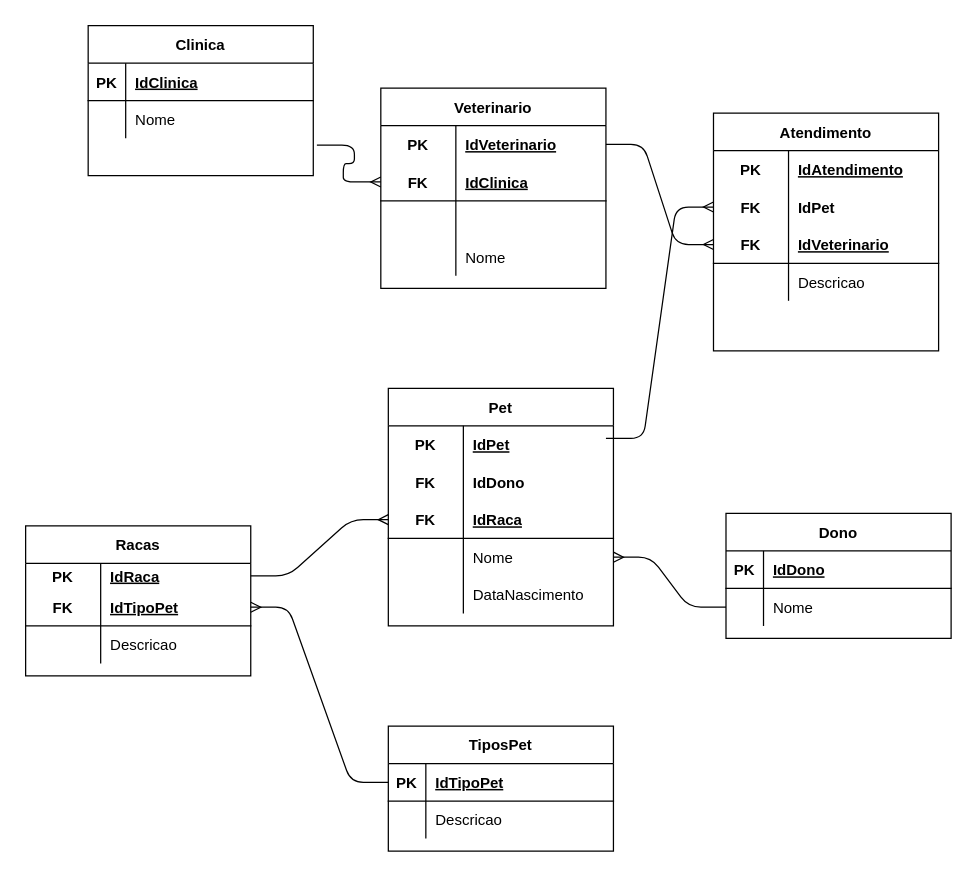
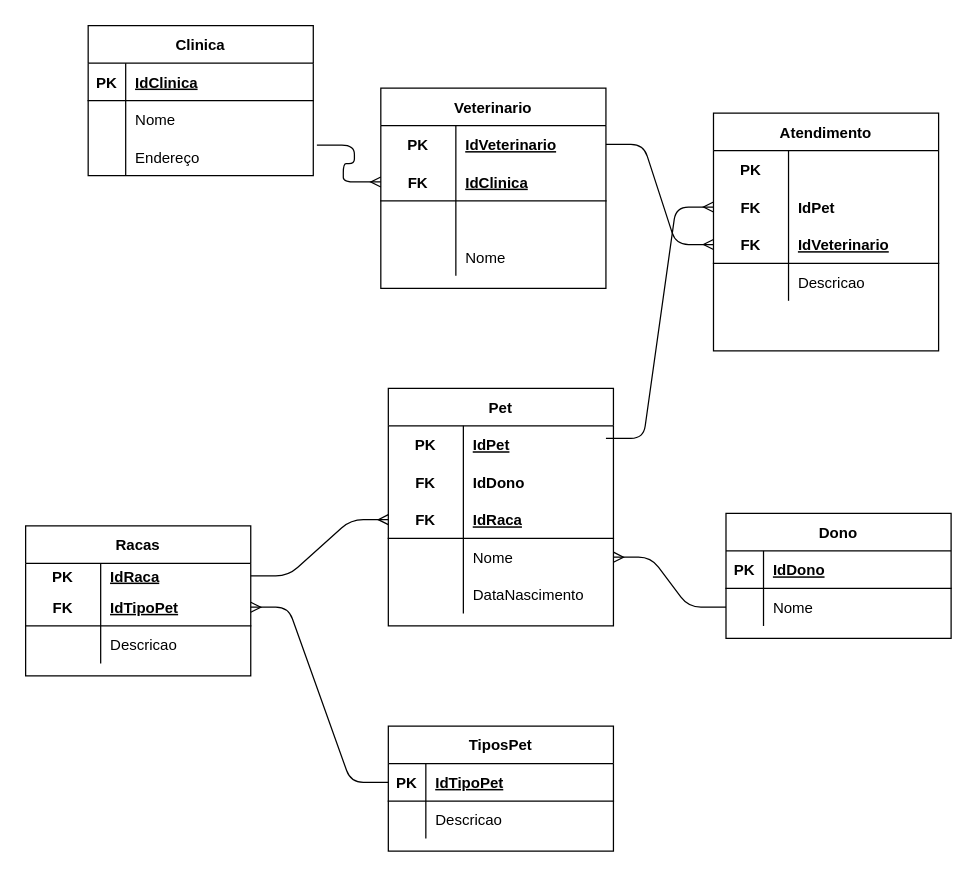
  <mxCell id="0" />
  <mxCell id="1" parent="0" />
  <mxCell id="2" value="Clinica" style="shape=table;startSize=30;container=1;collapsible=1;childLayout=tableLayout;fixedRows=1;rowLines=0;fontStyle=1;align=center;resizeLast=1;" vertex="1" parent="1"><mxGeometry x="70" y="20" width="180" height="120" as="geometry" /></mxCell>
  <mxCell id="3" value="" style="shape=partialRectangle;collapsible=0;dropTarget=0;pointerEvents=0;fillColor=none;top=0;left=0;bottom=1;right=0;points=[[0,0.5],[1,0.5]];portConstraint=eastwest;" vertex="1" parent="2"><mxGeometry y="30" width="180" height="30" as="geometry" /></mxCell>
  <mxCell id="4" value="PK" style="shape=partialRectangle;connectable=0;fillColor=none;top=0;left=0;bottom=0;right=0;fontStyle=1;overflow=hidden;" vertex="1" parent="3"><mxGeometry width="30" height="30" as="geometry" /></mxCell>
  <mxCell id="5" value="IdClinica" style="shape=partialRectangle;connectable=0;fillColor=none;top=0;left=0;bottom=0;right=0;align=left;spacingLeft=6;fontStyle=5;overflow=hidden;" vertex="1" parent="3"><mxGeometry x="30" width="150" height="30" as="geometry" /></mxCell>
  <mxCell id="6" value="" style="shape=partialRectangle;collapsible=0;dropTarget=0;pointerEvents=0;fillColor=none;top=0;left=0;bottom=0;right=0;points=[[0,0.5],[1,0.5]];portConstraint=eastwest;" vertex="1" parent="2"><mxGeometry y="60" width="180" height="30" as="geometry" /></mxCell>
  <mxCell id="7" value="" style="shape=partialRectangle;connectable=0;fillColor=none;top=0;left=0;bottom=0;right=0;editable=1;overflow=hidden;" vertex="1" parent="6"><mxGeometry width="30" height="30" as="geometry" /></mxCell>
  <mxCell id="8" value="Nome" style="shape=partialRectangle;connectable=0;fillColor=none;top=0;left=0;bottom=0;right=0;align=left;spacingLeft=6;overflow=hidden;" vertex="1" parent="6"><mxGeometry x="30" width="150" height="30" as="geometry" /></mxCell>
  <mxCell id="9" value="" style="shape=partialRectangle;collapsible=0;dropTarget=0;pointerEvents=0;fillColor=none;top=0;left=0;bottom=0;right=0;points=[[0,0.5],[1,0.5]];portConstraint=eastwest;" vertex="1" parent="2"><mxGeometry y="90" width="180" height="30" as="geometry" /></mxCell>
  <mxCell id="10" value="" style="shape=partialRectangle;connectable=0;fillColor=none;top=0;left=0;bottom=0;right=0;editable=1;overflow=hidden;" vertex="1" parent="9"><mxGeometry width="30" height="30" as="geometry" /></mxCell>
+ <mxCell id="11" value="Endereço" style="shape=partialRectangle;connectable=0;fillColor=none;top=0;left=0;bottom=0;right=0;align=left;spacingLeft=6;overflow=hidden;" vertex="1" parent="9"><mxGeometry x="30" width="150" height="30" as="geometry" /></mxCell>
  <mxCell id="12" value="Veterinario" style="shape=table;startSize=30;container=1;collapsible=1;childLayout=tableLayout;fixedRows=1;rowLines=0;fontStyle=1;align=center;resizeLast=1;" vertex="1" parent="1"><mxGeometry x="304" y="70" width="180" height="160" as="geometry" /></mxCell>
  <mxCell id="13" value="" style="shape=partialRectangle;collapsible=0;dropTarget=0;pointerEvents=0;fillColor=none;top=0;left=0;bottom=0;right=0;points=[[0,0.5],[1,0.5]];portConstraint=eastwest;" vertex="1" parent="12"><mxGeometry y="30" width="180" height="30" as="geometry" /></mxCell>
  <mxCell id="14" value="PK" style="shape=partialRectangle;connectable=0;fillColor=none;top=0;left=0;bottom=0;right=0;fontStyle=1;overflow=hidden;" vertex="1" parent="13"><mxGeometry width="60" height="30" as="geometry" /></mxCell>
  <mxCell id="15" value="IdVeterinario" style="shape=partialRectangle;connectable=0;fillColor=none;top=0;left=0;bottom=0;right=0;align=left;spacingLeft=6;fontStyle=5;overflow=hidden;" vertex="1" parent="13"><mxGeometry x="60" width="120" height="30" as="geometry" /></mxCell>
  <mxCell id="16" value="" style="shape=partialRectangle;collapsible=0;dropTarget=0;pointerEvents=0;fillColor=none;top=0;left=0;bottom=1;right=0;points=[[0,0.5],[1,0.5]];portConstraint=eastwest;" vertex="1" parent="12"><mxGeometry y="60" width="180" height="30" as="geometry" /></mxCell>
  <mxCell id="17" value="FK" style="shape=partialRectangle;connectable=0;fillColor=none;top=0;left=0;bottom=0;right=0;fontStyle=1;overflow=hidden;" vertex="1" parent="16"><mxGeometry width="60" height="30" as="geometry" /></mxCell>
  <mxCell id="18" value="IdClinica" style="shape=partialRectangle;connectable=0;fillColor=none;top=0;left=0;bottom=0;right=0;align=left;spacingLeft=6;fontStyle=5;overflow=hidden;" vertex="1" parent="16"><mxGeometry x="60" width="120" height="30" as="geometry" /></mxCell>
  <mxCell id="19" value="" style="shape=partialRectangle;collapsible=0;dropTarget=0;pointerEvents=0;fillColor=none;top=0;left=0;bottom=0;right=0;points=[[0,0.5],[1,0.5]];portConstraint=eastwest;" vertex="1" parent="12"><mxGeometry y="90" width="180" height="30" as="geometry" /></mxCell>
  <mxCell id="20" value="" style="shape=partialRectangle;connectable=0;fillColor=none;top=0;left=0;bottom=0;right=0;editable=1;overflow=hidden;" vertex="1" parent="19"><mxGeometry width="60" height="30" as="geometry" /></mxCell>
  <mxCell id="21" value="" style="shape=partialRectangle;collapsible=0;dropTarget=0;pointerEvents=0;fillColor=none;top=0;left=0;bottom=0;right=0;points=[[0,0.5],[1,0.5]];portConstraint=eastwest;" vertex="1" parent="12"><mxGeometry y="120" width="180" height="30" as="geometry" /></mxCell>
  <mxCell id="22" value="" style="shape=partialRectangle;connectable=0;fillColor=none;top=0;left=0;bottom=0;right=0;editable=1;overflow=hidden;" vertex="1" parent="21"><mxGeometry width="60" height="30" as="geometry" /></mxCell>
  <mxCell id="23" value="Nome" style="shape=partialRectangle;connectable=0;fillColor=none;top=0;left=0;bottom=0;right=0;align=left;spacingLeft=6;overflow=hidden;" vertex="1" parent="21"><mxGeometry x="60" width="120" height="30" as="geometry" /></mxCell>
  <mxCell id="24" value="Atendimento" style="shape=table;startSize=30;container=1;collapsible=1;childLayout=tableLayout;fixedRows=1;rowLines=0;fontStyle=1;align=center;resizeLast=1;" vertex="1" parent="1"><mxGeometry x="570" y="90" width="180" height="190" as="geometry" /></mxCell>
  <mxCell id="25" value="" style="shape=partialRectangle;collapsible=0;dropTarget=0;pointerEvents=0;fillColor=none;top=0;left=0;bottom=0;right=0;points=[[0,0.5],[1,0.5]];portConstraint=eastwest;" vertex="1" parent="24"><mxGeometry y="30" width="180" height="30" as="geometry" /></mxCell>
  <mxCell id="26" value="PK" style="shape=partialRectangle;connectable=0;fillColor=none;top=0;left=0;bottom=0;right=0;fontStyle=1;overflow=hidden;" vertex="1" parent="25"><mxGeometry width="60" height="30" as="geometry" /></mxCell>
- <mxCell id="27" value="IdAtendimento" style="shape=partialRectangle;connectable=0;fillColor=none;top=0;left=0;bottom=0;right=0;align=left;spacingLeft=6;fontStyle=5;overflow=hidden;" vertex="1" parent="25"><mxGeometry x="60" width="120" height="30" as="geometry" /></mxCell>
  <mxCell id="28" value="" style="shape=partialRectangle;collapsible=0;dropTarget=0;pointerEvents=0;fillColor=none;top=0;left=0;bottom=0;right=0;points=[[0,0.5],[1,0.5]];portConstraint=eastwest;" vertex="1" parent="24"><mxGeometry y="60" width="180" height="30" as="geometry" /></mxCell>
  <mxCell id="29" value="FK" style="shape=partialRectangle;connectable=0;fillColor=none;top=0;left=0;bottom=0;right=0;fontStyle=1;overflow=hidden;" vertex="1" parent="28"><mxGeometry width="60" height="30" as="geometry" /></mxCell>
  <mxCell id="30" value="IdPet" style="shape=partialRectangle;connectable=0;fillColor=none;top=0;left=0;bottom=0;right=0;align=left;spacingLeft=6;fontStyle=1;overflow=hidden;" vertex="1" parent="28"><mxGeometry x="60" width="120" height="30" as="geometry" /></mxCell>
  <mxCell id="31" value="" style="shape=partialRectangle;collapsible=0;dropTarget=0;pointerEvents=0;fillColor=none;top=0;left=0;bottom=1;right=0;points=[[0,0.5],[1,0.5]];portConstraint=eastwest;" vertex="1" parent="24"><mxGeometry y="90" width="180" height="30" as="geometry" /></mxCell>
  <mxCell id="32" value="FK" style="shape=partialRectangle;connectable=0;fillColor=none;top=0;left=0;bottom=0;right=0;fontStyle=1;overflow=hidden;" vertex="1" parent="31"><mxGeometry width="60" height="30" as="geometry" /></mxCell>
  <mxCell id="33" value="IdVeterinario" style="shape=partialRectangle;connectable=0;fillColor=none;top=0;left=0;bottom=0;right=0;align=left;spacingLeft=6;fontStyle=5;overflow=hidden;" vertex="1" parent="31"><mxGeometry x="60" width="120" height="30" as="geometry" /></mxCell>
  <mxCell id="34" value="" style="shape=partialRectangle;collapsible=0;dropTarget=0;pointerEvents=0;fillColor=none;top=0;left=0;bottom=0;right=0;points=[[0,0.5],[1,0.5]];portConstraint=eastwest;" vertex="1" parent="24"><mxGeometry y="120" width="180" height="30" as="geometry" /></mxCell>
  <mxCell id="35" value="" style="shape=partialRectangle;connectable=0;fillColor=none;top=0;left=0;bottom=0;right=0;editable=1;overflow=hidden;" vertex="1" parent="34"><mxGeometry width="60" height="30" as="geometry" /></mxCell>
  <mxCell id="36" value="Descricao" style="shape=partialRectangle;connectable=0;fillColor=none;top=0;left=0;bottom=0;right=0;align=left;spacingLeft=6;overflow=hidden;" vertex="1" parent="34"><mxGeometry x="60" width="120" height="30" as="geometry" /></mxCell>
  <mxCell id="37" value="" style="shape=partialRectangle;collapsible=0;dropTarget=0;pointerEvents=0;fillColor=none;top=0;left=0;bottom=0;right=0;points=[[0,0.5],[1,0.5]];portConstraint=eastwest;" vertex="1" parent="24"><mxGeometry y="150" width="180" height="30" as="geometry" /></mxCell>
  <mxCell id="38" value="" style="shape=partialRectangle;connectable=0;fillColor=none;top=0;left=0;bottom=0;right=0;editable=1;overflow=hidden;" vertex="1" parent="37"><mxGeometry width="60" height="30" as="geometry" /></mxCell>
  <mxCell id="39" value="Pet" style="shape=table;startSize=30;container=1;collapsible=1;childLayout=tableLayout;fixedRows=1;rowLines=0;fontStyle=1;align=center;resizeLast=1;" vertex="1" parent="1"><mxGeometry x="310" y="310" width="180" height="190" as="geometry" /></mxCell>
  <mxCell id="40" value="" style="shape=partialRectangle;collapsible=0;dropTarget=0;pointerEvents=0;fillColor=none;top=0;left=0;bottom=0;right=0;points=[[0,0.5],[1,0.5]];portConstraint=eastwest;" vertex="1" parent="39"><mxGeometry y="30" width="180" height="30" as="geometry" /></mxCell>
  <mxCell id="41" value="PK" style="shape=partialRectangle;connectable=0;fillColor=none;top=0;left=0;bottom=0;right=0;fontStyle=1;overflow=hidden;" vertex="1" parent="40"><mxGeometry width="60" height="30" as="geometry" /></mxCell>
  <mxCell id="42" value="IdPet" style="shape=partialRectangle;connectable=0;fillColor=none;top=0;left=0;bottom=0;right=0;align=left;spacingLeft=6;fontStyle=5;overflow=hidden;" vertex="1" parent="40"><mxGeometry x="60" width="120" height="30" as="geometry" /></mxCell>
  <mxCell id="43" value="" style="shape=partialRectangle;collapsible=0;dropTarget=0;pointerEvents=0;fillColor=none;top=0;left=0;bottom=0;right=0;points=[[0,0.5],[1,0.5]];portConstraint=eastwest;" vertex="1" parent="39"><mxGeometry y="60" width="180" height="30" as="geometry" /></mxCell>
  <mxCell id="44" value="FK" style="shape=partialRectangle;connectable=0;fillColor=none;top=0;left=0;bottom=0;right=0;fontStyle=1;overflow=hidden;" vertex="1" parent="43"><mxGeometry width="60" height="30" as="geometry" /></mxCell>
  <mxCell id="45" value="IdDono" style="shape=partialRectangle;connectable=0;fillColor=none;top=0;left=0;bottom=0;right=0;align=left;spacingLeft=6;fontStyle=1;overflow=hidden;" vertex="1" parent="43"><mxGeometry x="60" width="120" height="30" as="geometry" /></mxCell>
  <mxCell id="46" value="" style="shape=partialRectangle;collapsible=0;dropTarget=0;pointerEvents=0;fillColor=none;top=0;left=0;bottom=1;right=0;points=[[0,0.5],[1,0.5]];portConstraint=eastwest;" vertex="1" parent="39"><mxGeometry y="90" width="180" height="30" as="geometry" /></mxCell>
  <mxCell id="47" value="FK" style="shape=partialRectangle;connectable=0;fillColor=none;top=0;left=0;bottom=0;right=0;fontStyle=1;overflow=hidden;" vertex="1" parent="46"><mxGeometry width="60" height="30" as="geometry" /></mxCell>
  <mxCell id="48" value="IdRaca" style="shape=partialRectangle;connectable=0;fillColor=none;top=0;left=0;bottom=0;right=0;align=left;spacingLeft=6;fontStyle=5;overflow=hidden;" vertex="1" parent="46"><mxGeometry x="60" width="120" height="30" as="geometry" /></mxCell>
  <mxCell id="49" value="" style="shape=partialRectangle;collapsible=0;dropTarget=0;pointerEvents=0;fillColor=none;top=0;left=0;bottom=0;right=0;points=[[0,0.5],[1,0.5]];portConstraint=eastwest;" vertex="1" parent="39"><mxGeometry y="120" width="180" height="30" as="geometry" /></mxCell>
  <mxCell id="50" value="" style="shape=partialRectangle;connectable=0;fillColor=none;top=0;left=0;bottom=0;right=0;editable=1;overflow=hidden;" vertex="1" parent="49"><mxGeometry width="60" height="30" as="geometry" /></mxCell>
  <mxCell id="51" value="Nome" style="shape=partialRectangle;connectable=0;fillColor=none;top=0;left=0;bottom=0;right=0;align=left;spacingLeft=6;overflow=hidden;" vertex="1" parent="49"><mxGeometry x="60" width="120" height="30" as="geometry" /></mxCell>
  <mxCell id="52" value="" style="shape=partialRectangle;collapsible=0;dropTarget=0;pointerEvents=0;fillColor=none;top=0;left=0;bottom=0;right=0;points=[[0,0.5],[1,0.5]];portConstraint=eastwest;" vertex="1" parent="39"><mxGeometry y="150" width="180" height="30" as="geometry" /></mxCell>
  <mxCell id="53" value="" style="shape=partialRectangle;connectable=0;fillColor=none;top=0;left=0;bottom=0;right=0;editable=1;overflow=hidden;" vertex="1" parent="52"><mxGeometry width="60" height="30" as="geometry" /></mxCell>
  <mxCell id="54" value="DataNascimento" style="shape=partialRectangle;connectable=0;fillColor=none;top=0;left=0;bottom=0;right=0;align=left;spacingLeft=6;overflow=hidden;" vertex="1" parent="52"><mxGeometry x="60" width="120" height="30" as="geometry" /></mxCell>
  <mxCell id="55" value="Racas" style="shape=table;startSize=30;container=1;collapsible=1;childLayout=tableLayout;fixedRows=1;rowLines=0;fontStyle=1;align=center;resizeLast=1;" vertex="1" parent="1"><mxGeometry x="20" y="420" width="180" height="120" as="geometry" /></mxCell>
  <mxCell id="56" value="" style="shape=partialRectangle;collapsible=0;dropTarget=0;pointerEvents=0;fillColor=none;top=0;left=0;bottom=0;right=0;points=[[0,0.5],[1,0.5]];portConstraint=eastwest;" vertex="1" parent="55"><mxGeometry y="30" width="180" height="20" as="geometry" /></mxCell>
  <mxCell id="57" value="PK" style="shape=partialRectangle;connectable=0;fillColor=none;top=0;left=0;bottom=0;right=0;fontStyle=1;overflow=hidden;" vertex="1" parent="56"><mxGeometry width="60" height="20" as="geometry" /></mxCell>
  <mxCell id="58" value="IdRaca" style="shape=partialRectangle;connectable=0;fillColor=none;top=0;left=0;bottom=0;right=0;align=left;spacingLeft=6;fontStyle=5;overflow=hidden;" vertex="1" parent="56"><mxGeometry x="60" width="120" height="20" as="geometry" /></mxCell>
  <mxCell id="59" value="" style="shape=partialRectangle;collapsible=0;dropTarget=0;pointerEvents=0;fillColor=none;top=0;left=0;bottom=1;right=0;points=[[0,0.5],[1,0.5]];portConstraint=eastwest;" vertex="1" parent="55"><mxGeometry y="50" width="180" height="30" as="geometry" /></mxCell>
  <mxCell id="60" value="FK" style="shape=partialRectangle;connectable=0;fillColor=none;top=0;left=0;bottom=0;right=0;fontStyle=1;overflow=hidden;" vertex="1" parent="59"><mxGeometry width="60" height="30" as="geometry" /></mxCell>
  <mxCell id="61" value="IdTipoPet" style="shape=partialRectangle;connectable=0;fillColor=none;top=0;left=0;bottom=0;right=0;align=left;spacingLeft=6;fontStyle=5;overflow=hidden;" vertex="1" parent="59"><mxGeometry x="60" width="120" height="30" as="geometry" /></mxCell>
  <mxCell id="62" value="" style="shape=partialRectangle;collapsible=0;dropTarget=0;pointerEvents=0;fillColor=none;top=0;left=0;bottom=0;right=0;points=[[0,0.5],[1,0.5]];portConstraint=eastwest;" vertex="1" parent="55"><mxGeometry y="80" width="180" height="30" as="geometry" /></mxCell>
  <mxCell id="63" value="" style="shape=partialRectangle;connectable=0;fillColor=none;top=0;left=0;bottom=0;right=0;editable=1;overflow=hidden;" vertex="1" parent="62"><mxGeometry width="60" height="30" as="geometry" /></mxCell>
  <mxCell id="64" value="Descricao" style="shape=partialRectangle;connectable=0;fillColor=none;top=0;left=0;bottom=0;right=0;align=left;spacingLeft=6;overflow=hidden;" vertex="1" parent="62"><mxGeometry x="60" width="120" height="30" as="geometry" /></mxCell>
  <mxCell id="65" value="TiposPet" style="shape=table;startSize=30;container=1;collapsible=1;childLayout=tableLayout;fixedRows=1;rowLines=0;fontStyle=1;align=center;resizeLast=1;" vertex="1" parent="1"><mxGeometry x="310" y="580" width="180" height="100" as="geometry" /></mxCell>
  <mxCell id="66" value="" style="shape=partialRectangle;collapsible=0;dropTarget=0;pointerEvents=0;fillColor=none;top=0;left=0;bottom=1;right=0;points=[[0,0.5],[1,0.5]];portConstraint=eastwest;" vertex="1" parent="65"><mxGeometry y="30" width="180" height="30" as="geometry" /></mxCell>
  <mxCell id="67" value="PK" style="shape=partialRectangle;connectable=0;fillColor=none;top=0;left=0;bottom=0;right=0;fontStyle=1;overflow=hidden;" vertex="1" parent="66"><mxGeometry width="30" height="30" as="geometry" /></mxCell>
  <mxCell id="68" value="IdTipoPet" style="shape=partialRectangle;connectable=0;fillColor=none;top=0;left=0;bottom=0;right=0;align=left;spacingLeft=6;fontStyle=5;overflow=hidden;" vertex="1" parent="66"><mxGeometry x="30" width="150" height="30" as="geometry" /></mxCell>
  <mxCell id="69" value="" style="shape=partialRectangle;collapsible=0;dropTarget=0;pointerEvents=0;fillColor=none;top=0;left=0;bottom=0;right=0;points=[[0,0.5],[1,0.5]];portConstraint=eastwest;" vertex="1" parent="65"><mxGeometry y="60" width="180" height="30" as="geometry" /></mxCell>
  <mxCell id="70" value="" style="shape=partialRectangle;connectable=0;fillColor=none;top=0;left=0;bottom=0;right=0;editable=1;overflow=hidden;" vertex="1" parent="69"><mxGeometry width="30" height="30" as="geometry" /></mxCell>
  <mxCell id="71" value="Descricao" style="shape=partialRectangle;connectable=0;fillColor=none;top=0;left=0;bottom=0;right=0;align=left;spacingLeft=6;overflow=hidden;" vertex="1" parent="69"><mxGeometry x="30" width="150" height="30" as="geometry" /></mxCell>
  <mxCell id="72" value="Dono" style="shape=table;startSize=30;container=1;collapsible=1;childLayout=tableLayout;fixedRows=1;rowLines=0;fontStyle=1;align=center;resizeLast=1;" vertex="1" parent="1"><mxGeometry x="580" y="410" width="180" height="100" as="geometry" /></mxCell>
  <mxCell id="73" value="" style="shape=partialRectangle;collapsible=0;dropTarget=0;pointerEvents=0;fillColor=none;top=0;left=0;bottom=1;right=0;points=[[0,0.5],[1,0.5]];portConstraint=eastwest;" vertex="1" parent="72"><mxGeometry y="30" width="180" height="30" as="geometry" /></mxCell>
  <mxCell id="74" value="PK" style="shape=partialRectangle;connectable=0;fillColor=none;top=0;left=0;bottom=0;right=0;fontStyle=1;overflow=hidden;" vertex="1" parent="73"><mxGeometry width="30" height="30" as="geometry" /></mxCell>
  <mxCell id="75" value="IdDono" style="shape=partialRectangle;connectable=0;fillColor=none;top=0;left=0;bottom=0;right=0;align=left;spacingLeft=6;fontStyle=5;overflow=hidden;" vertex="1" parent="73"><mxGeometry x="30" width="150" height="30" as="geometry" /></mxCell>
  <mxCell id="76" value="" style="shape=partialRectangle;collapsible=0;dropTarget=0;pointerEvents=0;fillColor=none;top=0;left=0;bottom=0;right=0;points=[[0,0.5],[1,0.5]];portConstraint=eastwest;" vertex="1" parent="72"><mxGeometry y="60" width="180" height="30" as="geometry" /></mxCell>
  <mxCell id="77" value="" style="shape=partialRectangle;connectable=0;fillColor=none;top=0;left=0;bottom=0;right=0;editable=1;overflow=hidden;" vertex="1" parent="76"><mxGeometry width="30" height="30" as="geometry" /></mxCell>
  <mxCell id="78" value="Nome" style="shape=partialRectangle;connectable=0;fillColor=none;top=0;left=0;bottom=0;right=0;align=left;spacingLeft=6;overflow=hidden;" vertex="1" parent="76"><mxGeometry x="30" width="150" height="30" as="geometry" /></mxCell>
  <mxCell id="79" value="" style="edgeStyle=entityRelationEdgeStyle;fontSize=12;html=1;endArrow=ERmany;exitX=1.016;exitY=1.186;exitDx=0;exitDy=0;exitPerimeter=0;entryX=0;entryY=0.5;entryDx=0;entryDy=0;" edge="1" parent="1" source="6" target="16"><mxGeometry width="100" height="100" relative="1" as="geometry"><mxPoint x="360" y="160" as="sourcePoint" /><mxPoint x="460" y="60" as="targetPoint" /></mxGeometry></mxCell>
  <mxCell id="80" value="" style="edgeStyle=entityRelationEdgeStyle;fontSize=12;html=1;endArrow=ERmany;" edge="1" parent="1" source="76" target="49"><mxGeometry width="100" height="100" relative="1" as="geometry"><mxPoint x="518.88" y="510" as="sourcePoint" /><mxPoint x="570" y="539.42" as="targetPoint" /></mxGeometry></mxCell>
  <mxCell id="81" value="" style="edgeStyle=entityRelationEdgeStyle;fontSize=12;html=1;endArrow=ERmany;" edge="1" parent="1" source="66" target="59"><mxGeometry width="100" height="100" relative="1" as="geometry"><mxPoint x="220" y="600" as="sourcePoint" /><mxPoint x="271.12" y="629.42" as="targetPoint" /></mxGeometry></mxCell>
  <mxCell id="82" value="" style="edgeStyle=entityRelationEdgeStyle;fontSize=12;html=1;endArrow=ERmany;exitX=1;exitY=0.5;exitDx=0;exitDy=0;entryX=0;entryY=0.5;entryDx=0;entryDy=0;" edge="1" parent="1" source="56" target="46"><mxGeometry width="100" height="100" relative="1" as="geometry"><mxPoint x="200" y="340" as="sourcePoint" /><mxPoint x="251.12" y="369.42" as="targetPoint" /></mxGeometry></mxCell>
  <mxCell id="83" value="" style="edgeStyle=entityRelationEdgeStyle;fontSize=12;html=1;endArrow=ERmany;exitX=1;exitY=0.5;exitDx=0;exitDy=0;entryX=0;entryY=0.5;entryDx=0;entryDy=0;" edge="1" parent="1" source="13" target="31"><mxGeometry width="100" height="100" relative="1" as="geometry"><mxPoint x="470" y="170" as="sourcePoint" /><mxPoint x="521.12" y="199.42" as="targetPoint" /></mxGeometry></mxCell>
  <mxCell id="84" value="" style="edgeStyle=entityRelationEdgeStyle;fontSize=12;html=1;endArrow=ERmany;exitX=1;exitY=0.5;exitDx=0;exitDy=0;entryX=0;entryY=0.5;entryDx=0;entryDy=0;" edge="1" parent="1" target="28"><mxGeometry width="100" height="100" relative="1" as="geometry"><mxPoint x="484" y="350" as="sourcePoint" /><mxPoint x="560" y="160" as="targetPoint" /></mxGeometry></mxCell>
